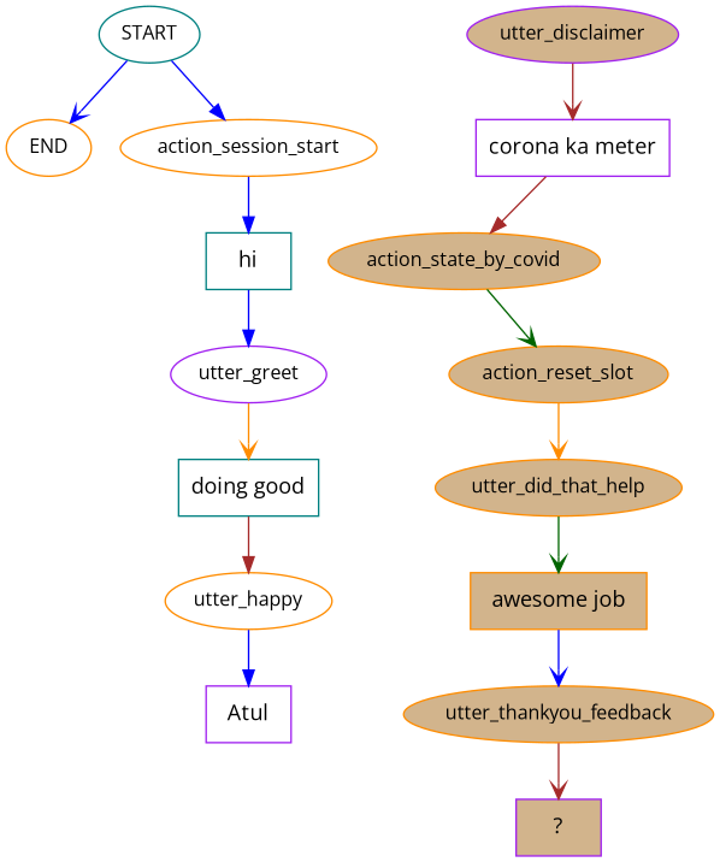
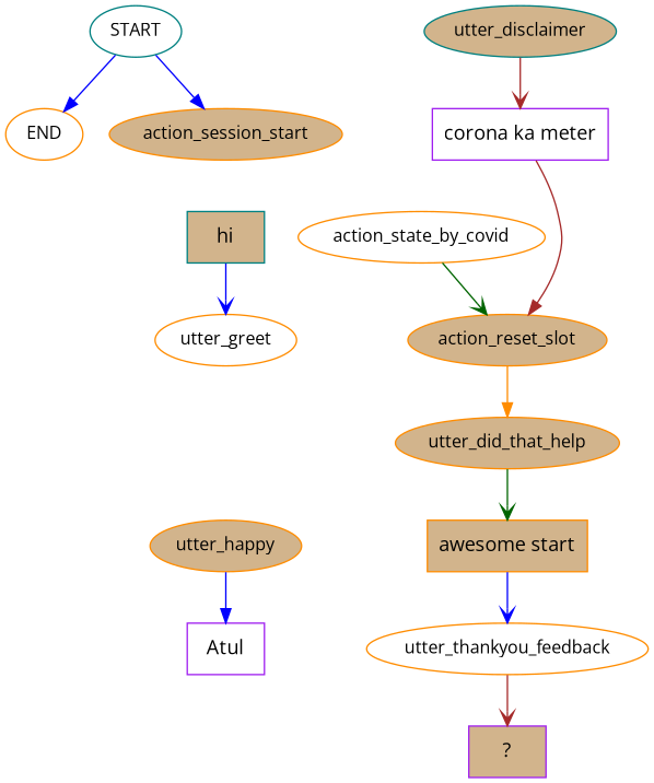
  digraph {
    fontname="Open Sans"
    node [color=darkorange fillcolor=white fontname="Open Sans" fontsize=12 style=filled]
    edge [arrowhead=vee color=blue fontname="Open Sans"]
    n1 [color=teal label=START]
    n2 [label=END]
-   n3 [label=action_session_start]
-   n4 [color=teal label=hi shape=rect fontsize=""]
-   n5 [color=purple label=utter_greet]
-   n6 [color=teal label="doing good" shape=rect fontsize=""]
-   n7 [label=utter_happy]
+   n3 [fillcolor=tan label=action_session_start]
+   n4 [color=teal fillcolor=tan label=hi shape=rect fontsize=""]
+   n5 [label=utter_greet]
+   n7 [fillcolor=tan label=utter_happy]
    n8 [color=purple label=Atul shape=rect fontsize=""]
-   n9 [color=purple fillcolor=tan label=utter_disclaimer]
+   n9 [color=teal fillcolor=tan label=utter_disclaimer]
    n10 [color=purple label="corona ka meter" shape=rect fontsize=""]
-   n11 [fillcolor=tan label=action_state_by_covid]
+   n11 [label=action_state_by_covid]
    n12 [fillcolor=tan label=action_reset_slot]
    n13 [fillcolor=tan label=utter_did_that_help]
-   n14 [fillcolor=tan label="awesome job" shape=rect fontsize=""]
-   n15 [fillcolor=tan label=utter_thankyou_feedback]
+   n14 [fillcolor=tan label="awesome start" shape=rect fontsize=""]
+   n15 [label=utter_thankyou_feedback]
    n16 [color=purple fillcolor=tan label="  ?  " shape=rect fontsize=""]
-   n1 -> n2
+   n1 -> n2 [arrowhead=normal]
    n1 -> n3 [arrowhead=normal]
-   n3 -> n4 [arrowhead=normal]
-   n4 -> n5 [arrowhead=normal]
-   n5 -> n6 [color=darkorange]
-   n6 -> n7 [arrowhead=normal color=brown]
+   n4 -> n5
    n7 -> n8 [arrowhead=normal]
    n9 -> n10 [color=brown]
-   n10 -> n11 [arrowhead=normal color=brown]
+   n10 -> n12 [arrowhead=normal color=brown]
    n11 -> n12 [color=darkgreen]
-   n12 -> n13 [color=darkorange]
+   n12 -> n13 [arrowhead=normal color=darkorange]
    n13 -> n14 [color=darkgreen]
    n14 -> n15
    n15 -> n16 [color=brown]
  }
